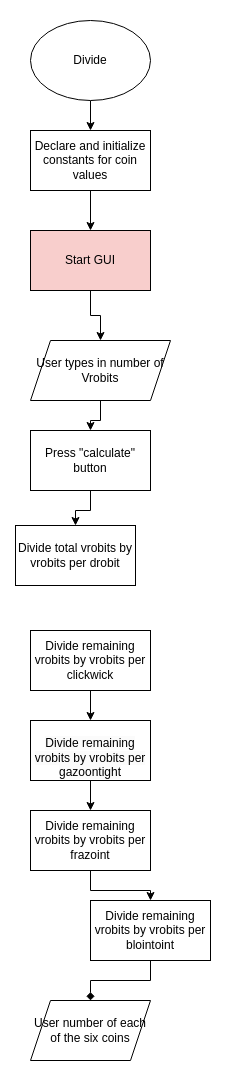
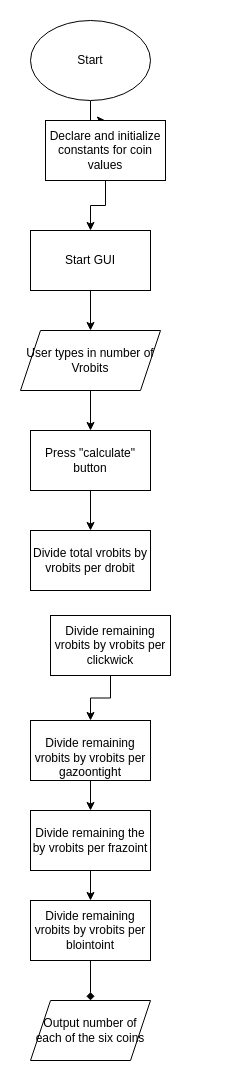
  <mxCell id="0" />
  <mxCell id="1" parent="0" />
  <mxCell id="2" value="" style="edgeStyle=orthogonalEdgeStyle;rounded=0;orthogonalLoop=1;jettySize=auto;html=1;" parent="1" edge="1"><mxGeometry relative="1" as="geometry"><mxPoint x="210" y="530" as="sourcePoint" /></mxGeometry></mxCell>
  <mxCell id="3" value="" style="edgeStyle=orthogonalEdgeStyle;rounded=0;orthogonalLoop=1;jettySize=auto;html=1;" parent="1" edge="1"><mxGeometry relative="1" as="geometry"><mxPoint x="210" y="440" as="sourcePoint" /></mxGeometry></mxCell>
  <mxCell id="4" value="" style="edgeStyle=orthogonalEdgeStyle;rounded=0;orthogonalLoop=1;jettySize=auto;html=1;" parent="1" edge="1"><mxGeometry relative="1" as="geometry"><mxPoint x="210" y="620" as="sourcePoint" /></mxGeometry></mxCell>
- <mxCell id="5" value="Divide total vrobits by vrobits per drobit" style="whiteSpace=wrap;html=1;" vertex="1" parent="1"><mxGeometry x="15" y="525" width="120" height="60" as="geometry" /></mxCell>
+ <mxCell id="5" value="Divide total vrobits by vrobits per drobit" style="whiteSpace=wrap;html=1;" vertex="1" parent="1"><mxGeometry x="30" y="530" width="120" height="60" as="geometry" /></mxCell>
  <mxCell id="6" value="" style="edgeStyle=orthogonalEdgeStyle;rounded=0;orthogonalLoop=1;jettySize=auto;html=1;" edge="1" parent="1" source="7" target="9"><mxGeometry relative="1" as="geometry" /></mxCell>
- <mxCell id="7" value="Divide remaining vrobits by vrobits per clickwick" style="whiteSpace=wrap;html=1;" vertex="1" parent="1"><mxGeometry x="30" y="630" width="120" height="60" as="geometry" /></mxCell>
+ <mxCell id="7" value="Divide remaining vrobits by vrobits per clickwick" style="whiteSpace=wrap;html=1;" vertex="1" parent="1"><mxGeometry x="50" y="615" width="120" height="60" as="geometry" /></mxCell>
  <mxCell id="8" value="" style="edgeStyle=orthogonalEdgeStyle;rounded=0;orthogonalLoop=1;jettySize=auto;html=1;" edge="1" parent="1" source="9" target="11"><mxGeometry relative="1" as="geometry" /></mxCell>
  <mxCell id="9" value="&lt;br&gt;&lt;span style=&quot;color: rgb(0, 0, 0); font-family: Helvetica; font-size: 12px; font-style: normal; font-variant-ligatures: normal; font-variant-caps: normal; font-weight: 400; letter-spacing: normal; orphans: 2; text-align: center; text-indent: 0px; text-transform: none; widows: 2; word-spacing: 0px; -webkit-text-stroke-width: 0px; background-color: rgb(251, 251, 251); text-decoration-thickness: initial; text-decoration-style: initial; text-decoration-color: initial; float: none; display: inline !important;&quot;&gt;Divide remaining vrobits by vrobits per gazoontight&lt;/span&gt;&lt;br&gt;" style="whiteSpace=wrap;html=1;" vertex="1" parent="1"><mxGeometry x="30" y="720" width="120" height="60" as="geometry" /></mxCell>
  <mxCell id="10" value="" style="edgeStyle=orthogonalEdgeStyle;rounded=0;orthogonalLoop=1;jettySize=auto;html=1;" edge="1" parent="1" source="11" target="13"><mxGeometry relative="1" as="geometry" /></mxCell>
- <mxCell id="11" value="Divide remaining vrobits by vrobits per frazoint" style="whiteSpace=wrap;html=1;" vertex="1" parent="1"><mxGeometry x="30" y="810" width="120" height="60" as="geometry" /></mxCell>
+ <mxCell id="11" value="Divide remaining the by vrobits per frazoint" style="whiteSpace=wrap;html=1;" vertex="1" parent="1"><mxGeometry x="30" y="810" width="120" height="60" as="geometry" /></mxCell>
  <mxCell id="12" value="" style="edgeStyle=orthogonalEdgeStyle;rounded=0;orthogonalLoop=1;jettySize=auto;html=1;endArrow=diamond;" edge="1" parent="1" source="13" target="24"><mxGeometry relative="1" as="geometry" /></mxCell>
- <mxCell id="13" value="Divide remaining vrobits by vrobits per blointoint" style="whiteSpace=wrap;html=1;" vertex="1" parent="1"><mxGeometry x="90" y="900" width="120" height="60" as="geometry" /></mxCell>
+ <mxCell id="13" value="Divide remaining vrobits by vrobits per blointoint" style="whiteSpace=wrap;html=1;" vertex="1" parent="1"><mxGeometry x="30" y="900" width="120" height="60" as="geometry" /></mxCell>
  <mxCell id="14" value="" style="edgeStyle=orthogonalEdgeStyle;rounded=0;orthogonalLoop=1;jettySize=auto;html=1;" edge="1" parent="1" source="15" target="5"><mxGeometry relative="1" as="geometry" /></mxCell>
  <mxCell id="15" value="Press &quot;calculate&quot; button" style="whiteSpace=wrap;html=1;" vertex="1" parent="1"><mxGeometry x="30" y="430" width="120" height="60" as="geometry" /></mxCell>
  <mxCell id="16" value="" style="edgeStyle=orthogonalEdgeStyle;rounded=0;orthogonalLoop=1;jettySize=auto;html=1;" edge="1" parent="1" source="17" target="19"><mxGeometry relative="1" as="geometry" /></mxCell>
- <mxCell id="17" value="Divide" style="ellipse;whiteSpace=wrap;html=1;" vertex="1" parent="1"><mxGeometry x="30" y="20" width="120" height="80" as="geometry" /></mxCell>
+ <mxCell id="17" value="Start" style="ellipse;whiteSpace=wrap;html=1;" vertex="1" parent="1"><mxGeometry x="30" y="20" width="120" height="80" as="geometry" /></mxCell>
  <mxCell id="18" value="" style="edgeStyle=orthogonalEdgeStyle;rounded=0;orthogonalLoop=1;jettySize=auto;html=1;" edge="1" parent="1" source="19" target="21"><mxGeometry relative="1" as="geometry" /></mxCell>
- <mxCell id="19" value="Declare and initialize constants for coin values" style="whiteSpace=wrap;html=1;" vertex="1" parent="1"><mxGeometry x="30" y="130" width="120" height="60" as="geometry" /></mxCell>
+ <mxCell id="19" value="Declare and initialize constants for coin values" style="whiteSpace=wrap;html=1;" vertex="1" parent="1"><mxGeometry x="45" y="120" width="120" height="60" as="geometry" /></mxCell>
  <mxCell id="20" value="" style="edgeStyle=orthogonalEdgeStyle;rounded=0;orthogonalLoop=1;jettySize=auto;html=1;" edge="1" parent="1" source="21" target="23"><mxGeometry relative="1" as="geometry" /></mxCell>
- <mxCell id="21" value="Start GUI" style="whiteSpace=wrap;html=1;fillColor=#f8cecc;" vertex="1" parent="1"><mxGeometry x="30" y="230" width="120" height="60" as="geometry" /></mxCell>
+ <mxCell id="21" value="Start GUI" style="whiteSpace=wrap;html=1;" vertex="1" parent="1"><mxGeometry x="30" y="230" width="120" height="60" as="geometry" /></mxCell>
  <mxCell id="22" value="" style="edgeStyle=orthogonalEdgeStyle;rounded=0;orthogonalLoop=1;jettySize=auto;html=1;" edge="1" parent="1" source="23" target="15"><mxGeometry relative="1" as="geometry" /></mxCell>
- <mxCell id="23" value="User types in number of Vrobits" style="shape=parallelogram;perimeter=parallelogramPerimeter;whiteSpace=wrap;html=1;fixedSize=1;" vertex="1" parent="1"><mxGeometry x="30" y="340" width="140" height="60" as="geometry" /></mxCell>
- <mxCell id="24" value="User number of each of the six coins" style="shape=parallelogram;perimeter=parallelogramPerimeter;whiteSpace=wrap;html=1;fixedSize=1;" vertex="1" parent="1"><mxGeometry x="30" y="1000" width="120" height="60" as="geometry" /></mxCell>
+ <mxCell id="23" value="User types in number of Vrobits" style="shape=parallelogram;perimeter=parallelogramPerimeter;whiteSpace=wrap;html=1;fixedSize=1;" vertex="1" parent="1"><mxGeometry x="20" y="330" width="140" height="60" as="geometry" /></mxCell>
+ <mxCell id="24" value="Output number of each of the six coins" style="shape=parallelogram;perimeter=parallelogramPerimeter;whiteSpace=wrap;html=1;fixedSize=1;" vertex="1" parent="1"><mxGeometry x="30" y="1000" width="120" height="60" as="geometry" /></mxCell>
